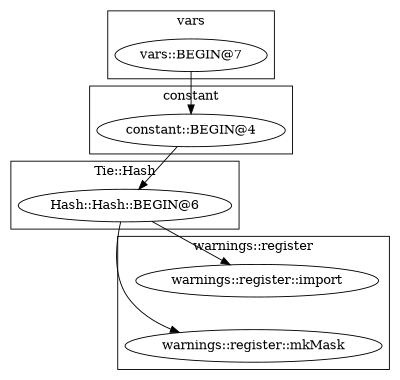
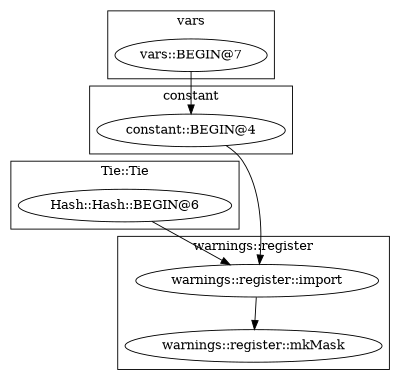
  digraph {
    "vars::BEGIN@7"
    n2 [label="Hash::Hash::BEGIN@6"]
    "constant::BEGIN@4"
    "warnings::register::mkMask"
    "warnings::register::import"
    subgraph cluster_1 {
      label=vars
      "vars::BEGIN@7"
    }
    subgraph cluster_2 {
-     label="Tie::Hash"
+     label="Tie::Tie"
      n2
    }
    subgraph cluster_3 {
      label=constant
      "constant::BEGIN@4"
    }
    subgraph cluster_4 {
      label="warnings::register"
      "warnings::register::mkMask"
      "warnings::register::import"
    }
    "vars::BEGIN@7" -> "constant::BEGIN@4"
    n2 -> "warnings::register::import"
-   "constant::BEGIN@4" -> n2
-   n2 -> "warnings::register::mkMask"
+   "constant::BEGIN@4" -> "warnings::register::import"
+   "warnings::register::import" -> "warnings::register::mkMask"
  }
